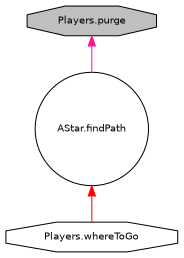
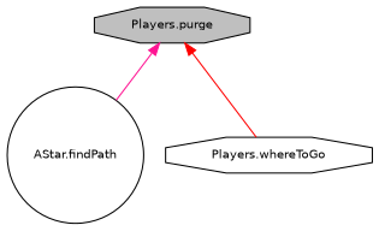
  digraph {
    rankdir=TB
    node [color=black fillcolor=white fontname=Helvetica fontsize=10 shape=octagon style=filled]
    edge [dir=back fontname=Helvetica fontsize=10 labelfontname=Helvetica labelfontsize=10 style=solid]
    n1 [fillcolor=grey75 fontcolor=black height=0.2 label="Players.purge" width=0.4]
    n2 [height=0.2 label="AStar.findPath" shape=circle width=0.4]
    n3 [height=0.2 label="Players.whereToGo" width=0.4]
    n1 -> n2 [color=deeppink]
-   n2 -> n3 [color=red]
+   n1 -> n3 [color=red]
  }
